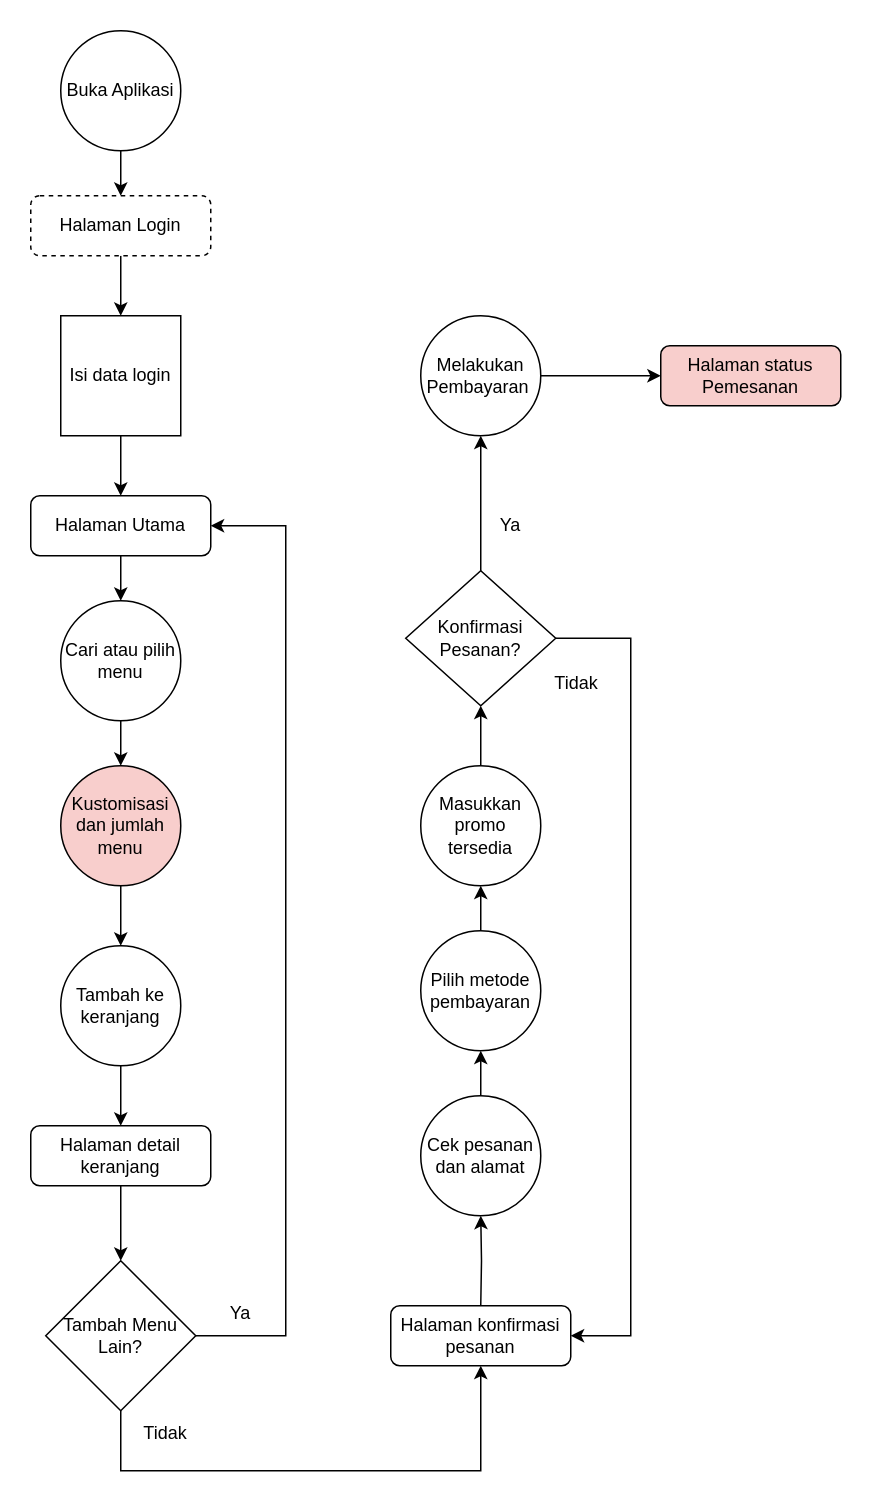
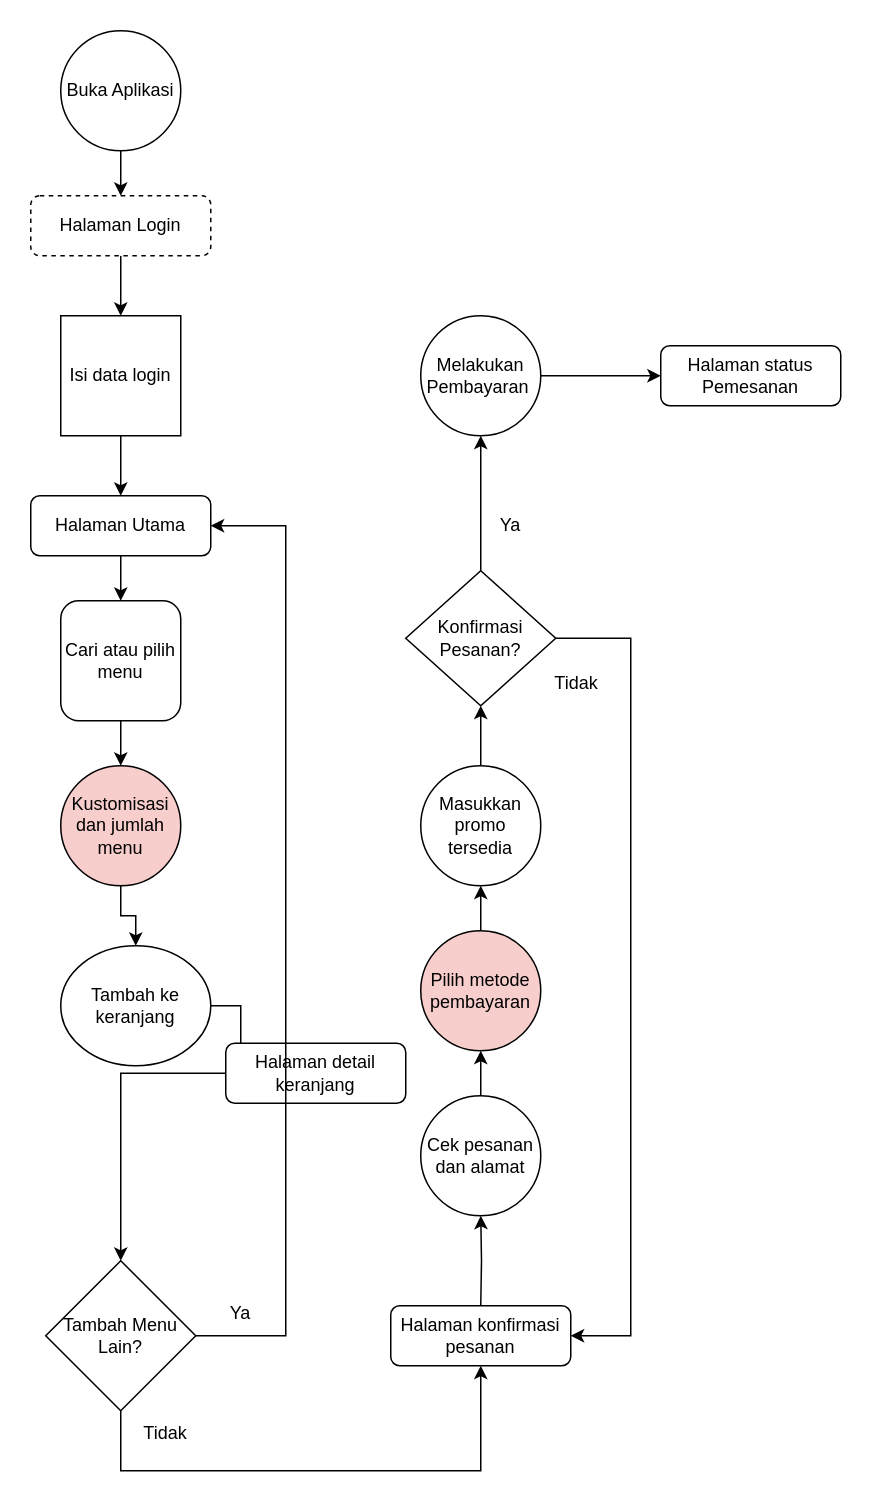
  <mxCell id="0" />
  <mxCell id="1" parent="0" />
  <mxCell id="2" value="" style="edgeStyle=orthogonalEdgeStyle;rounded=0;orthogonalLoop=1;jettySize=auto;html=1;" parent="1" source="3" target="5" edge="1"><mxGeometry relative="1" as="geometry" /></mxCell>
  <mxCell id="3" value="Buka Aplikasi" style="ellipse;whiteSpace=wrap;html=1;aspect=fixed;" parent="1" vertex="1"><mxGeometry x="40" y="20" width="80" height="80" as="geometry" /></mxCell>
  <mxCell id="4" value="" style="edgeStyle=orthogonalEdgeStyle;rounded=0;orthogonalLoop=1;jettySize=auto;html=1;" parent="1" source="5" target="7" edge="1"><mxGeometry relative="1" as="geometry" /></mxCell>
  <mxCell id="5" value="Halaman Login" style="rounded=1;whiteSpace=wrap;html=1;dashed=1;" parent="1" vertex="1"><mxGeometry x="20" y="130" width="120" height="40" as="geometry" /></mxCell>
  <mxCell id="6" value="" style="edgeStyle=orthogonalEdgeStyle;rounded=0;orthogonalLoop=1;jettySize=auto;html=1;" edge="1" parent="1" source="7" target="9"><mxGeometry relative="1" as="geometry" /></mxCell>
  <mxCell id="7" value="Isi data login" style="whiteSpace=wrap;html=1;aspect=fixed;rounded=0;" parent="1" vertex="1"><mxGeometry x="40" y="210" width="80" height="80" as="geometry" /></mxCell>
  <mxCell id="8" value="" style="edgeStyle=orthogonalEdgeStyle;rounded=0;orthogonalLoop=1;jettySize=auto;html=1;" edge="1" parent="1" source="9" target="11"><mxGeometry relative="1" as="geometry" /></mxCell>
  <mxCell id="9" value="Halaman Utama" style="rounded=1;whiteSpace=wrap;html=1;" parent="1" vertex="1"><mxGeometry x="20" y="330" width="120" height="40" as="geometry" /></mxCell>
  <mxCell id="10" value="" style="edgeStyle=orthogonalEdgeStyle;rounded=0;orthogonalLoop=1;jettySize=auto;html=1;" edge="1" parent="1" source="11" target="13"><mxGeometry relative="1" as="geometry" /></mxCell>
- <mxCell id="11" value="Cari atau pilih menu" style="ellipse;whiteSpace=wrap;html=1;aspect=fixed;" parent="1" vertex="1"><mxGeometry x="40" y="400" width="80" height="80" as="geometry" /></mxCell>
+ <mxCell id="11" value="Cari atau pilih menu" style="whiteSpace=wrap;html=1;aspect=fixed;rounded=1;" parent="1" vertex="1"><mxGeometry x="40" y="400" width="80" height="80" as="geometry" /></mxCell>
  <mxCell id="12" value="" style="edgeStyle=orthogonalEdgeStyle;rounded=0;orthogonalLoop=1;jettySize=auto;html=1;" edge="1" parent="1" source="13" target="15"><mxGeometry relative="1" as="geometry" /></mxCell>
  <mxCell id="13" value="Kustomisasi dan jumlah menu" style="ellipse;whiteSpace=wrap;html=1;aspect=fixed;fillColor=#f8cecc;" parent="1" vertex="1"><mxGeometry x="40" y="510" width="80" height="80" as="geometry" /></mxCell>
  <mxCell id="14" value="" style="edgeStyle=orthogonalEdgeStyle;rounded=0;orthogonalLoop=1;jettySize=auto;html=1;" edge="1" parent="1" source="15" target="17"><mxGeometry relative="1" as="geometry" /></mxCell>
- <mxCell id="15" value="Tambah ke keranjang" style="ellipse;whiteSpace=wrap;html=1;aspect=fixed;" parent="1" vertex="1"><mxGeometry x="40" y="630" width="80" height="80" as="geometry" /></mxCell>
+ <mxCell id="15" value="Tambah ke keranjang" style="ellipse;whiteSpace=wrap;html=1;aspect=fixed;" parent="1" vertex="1"><mxGeometry x="40" y="630" width="100" height="80" as="geometry" /></mxCell>
  <mxCell id="16" value="" style="edgeStyle=orthogonalEdgeStyle;rounded=0;orthogonalLoop=1;jettySize=auto;html=1;" edge="1" parent="1" source="17" target="20"><mxGeometry relative="1" as="geometry" /></mxCell>
- <mxCell id="17" value="Halaman detail keranjang" style="rounded=1;whiteSpace=wrap;html=1;" parent="1" vertex="1"><mxGeometry x="20" y="750" width="120" height="40" as="geometry" /></mxCell>
+ <mxCell id="17" value="Halaman detail keranjang" style="rounded=1;whiteSpace=wrap;html=1;" parent="1" vertex="1"><mxGeometry x="150" y="695" width="120" height="40" as="geometry" /></mxCell>
  <mxCell id="18" value="" style="edgeStyle=orthogonalEdgeStyle;rounded=0;orthogonalLoop=1;jettySize=auto;html=1;entryX=1;entryY=0.5;entryDx=0;entryDy=0;entryPerimeter=0;" edge="1" parent="1" source="20" target="9"><mxGeometry relative="1" as="geometry"><mxPoint x="150" y="350" as="targetPoint" /><Array as="points"><mxPoint x="190" y="890" /><mxPoint x="190" y="350" /></Array></mxGeometry></mxCell>
  <mxCell id="19" value="" style="edgeStyle=orthogonalEdgeStyle;rounded=0;orthogonalLoop=1;jettySize=auto;html=1;entryX=0.5;entryY=1;entryDx=0;entryDy=0;" edge="1" parent="1" source="20" target="39"><mxGeometry relative="1" as="geometry"><mxPoint x="320" y="930" as="targetPoint" /><Array as="points"><mxPoint x="80" y="980" /><mxPoint x="320" y="980" /></Array></mxGeometry></mxCell>
  <mxCell id="20" value="Tambah Menu Lain?" style="rhombus;whiteSpace=wrap;html=1;" parent="1" vertex="1"><mxGeometry x="30" y="840" width="100" height="100" as="geometry" /></mxCell>
  <mxCell id="21" value="" style="edgeStyle=orthogonalEdgeStyle;rounded=0;orthogonalLoop=1;jettySize=auto;html=1;" edge="1" parent="1" target="23"><mxGeometry relative="1" as="geometry"><mxPoint x="320" y="870" as="sourcePoint" /></mxGeometry></mxCell>
  <mxCell id="22" value="" style="edgeStyle=orthogonalEdgeStyle;rounded=0;orthogonalLoop=1;jettySize=auto;html=1;" edge="1" parent="1" source="23" target="25"><mxGeometry relative="1" as="geometry" /></mxCell>
  <mxCell id="23" value="Cek pesanan dan alamat" style="ellipse;whiteSpace=wrap;html=1;aspect=fixed;" vertex="1" parent="1"><mxGeometry x="280" y="730" width="80" height="80" as="geometry" /></mxCell>
  <mxCell id="24" value="" style="edgeStyle=orthogonalEdgeStyle;rounded=0;orthogonalLoop=1;jettySize=auto;html=1;" edge="1" parent="1" source="25" target="27"><mxGeometry relative="1" as="geometry" /></mxCell>
- <mxCell id="25" value="Pilih metode pembayaran" style="ellipse;whiteSpace=wrap;html=1;aspect=fixed;" vertex="1" parent="1"><mxGeometry x="280" y="620" width="80" height="80" as="geometry" /></mxCell>
+ <mxCell id="25" value="Pilih metode pembayaran" style="ellipse;whiteSpace=wrap;html=1;aspect=fixed;fillColor=#f8cecc;" vertex="1" parent="1"><mxGeometry x="280" y="620" width="80" height="80" as="geometry" /></mxCell>
  <mxCell id="26" value="" style="edgeStyle=orthogonalEdgeStyle;rounded=0;orthogonalLoop=1;jettySize=auto;html=1;" edge="1" parent="1" source="27" target="30"><mxGeometry relative="1" as="geometry" /></mxCell>
  <mxCell id="27" value="Masukkan promo tersedia" style="ellipse;whiteSpace=wrap;html=1;aspect=fixed;" vertex="1" parent="1"><mxGeometry x="280" y="510" width="80" height="80" as="geometry" /></mxCell>
  <mxCell id="28" value="" style="edgeStyle=orthogonalEdgeStyle;rounded=0;orthogonalLoop=1;jettySize=auto;html=1;" edge="1" parent="1" source="30" target="32"><mxGeometry relative="1" as="geometry" /></mxCell>
  <mxCell id="29" value="" style="edgeStyle=orthogonalEdgeStyle;rounded=0;orthogonalLoop=1;jettySize=auto;html=1;entryX=1;entryY=0.5;entryDx=0;entryDy=0;exitX=0.5;exitY=0;exitDx=0;exitDy=0;" edge="1" parent="1" source="30" target="39"><mxGeometry relative="1" as="geometry"><mxPoint x="380" y="430" as="sourcePoint" /><mxPoint x="380" y="900" as="targetPoint" /><Array as="points"><mxPoint x="420" y="425" /><mxPoint x="420" y="890" /></Array></mxGeometry></mxCell>
  <mxCell id="30" value="Konfirmasi Pesanan?" style="rhombus;whiteSpace=wrap;html=1;direction=south;" vertex="1" parent="1"><mxGeometry x="270" y="380" width="100" height="90" as="geometry" /></mxCell>
  <mxCell id="31" value="" style="edgeStyle=orthogonalEdgeStyle;rounded=0;orthogonalLoop=1;jettySize=auto;html=1;" edge="1" parent="1" source="32" target="33"><mxGeometry relative="1" as="geometry" /></mxCell>
  <mxCell id="32" value="Melakukan Pembayaran&amp;nbsp;" style="ellipse;whiteSpace=wrap;html=1;aspect=fixed;" vertex="1" parent="1"><mxGeometry x="280" y="210" width="80" height="80" as="geometry" /></mxCell>
- <mxCell id="33" value="Halaman status Pemesanan" style="rounded=1;whiteSpace=wrap;html=1;fillColor=#f8cecc;" vertex="1" parent="1"><mxGeometry x="440" y="230" width="120" height="40" as="geometry" /></mxCell>
+ <mxCell id="33" value="Halaman status Pemesanan" style="rounded=1;whiteSpace=wrap;html=1;" vertex="1" parent="1"><mxGeometry x="440" y="230" width="120" height="40" as="geometry" /></mxCell>
  <mxCell id="34" value="Ya" style="text;html=1;strokeColor=none;fillColor=none;align=center;verticalAlign=middle;whiteSpace=wrap;rounded=0;" vertex="1" parent="1"><mxGeometry x="130" y="860" width="60" height="30" as="geometry" /></mxCell>
  <mxCell id="35" value="Tidak" style="text;html=1;strokeColor=none;fillColor=none;align=center;verticalAlign=middle;whiteSpace=wrap;rounded=0;" vertex="1" parent="1"><mxGeometry x="80" y="940" width="60" height="30" as="geometry" /></mxCell>
  <mxCell id="36" value="Ya" style="text;html=1;strokeColor=none;fillColor=none;align=center;verticalAlign=middle;whiteSpace=wrap;rounded=0;" vertex="1" parent="1"><mxGeometry x="310" y="335" width="60" height="30" as="geometry" /></mxCell>
  <mxCell id="37" value="Tidak" style="text;html=1;strokeColor=none;fillColor=none;align=center;verticalAlign=middle;whiteSpace=wrap;rounded=0;" vertex="1" parent="1"><mxGeometry x="354" y="440" width="60" height="30" as="geometry" /></mxCell>
  <mxCell id="38" style="edgeStyle=orthogonalEdgeStyle;rounded=0;orthogonalLoop=1;jettySize=auto;html=1;exitX=0.5;exitY=1;exitDx=0;exitDy=0;" edge="1" parent="1" source="36" target="36"><mxGeometry relative="1" as="geometry" /></mxCell>
  <mxCell id="39" value="Halaman konfirmasi pesanan" style="rounded=1;whiteSpace=wrap;html=1;" vertex="1" parent="1"><mxGeometry x="260" y="870" width="120" height="40" as="geometry" /></mxCell>
